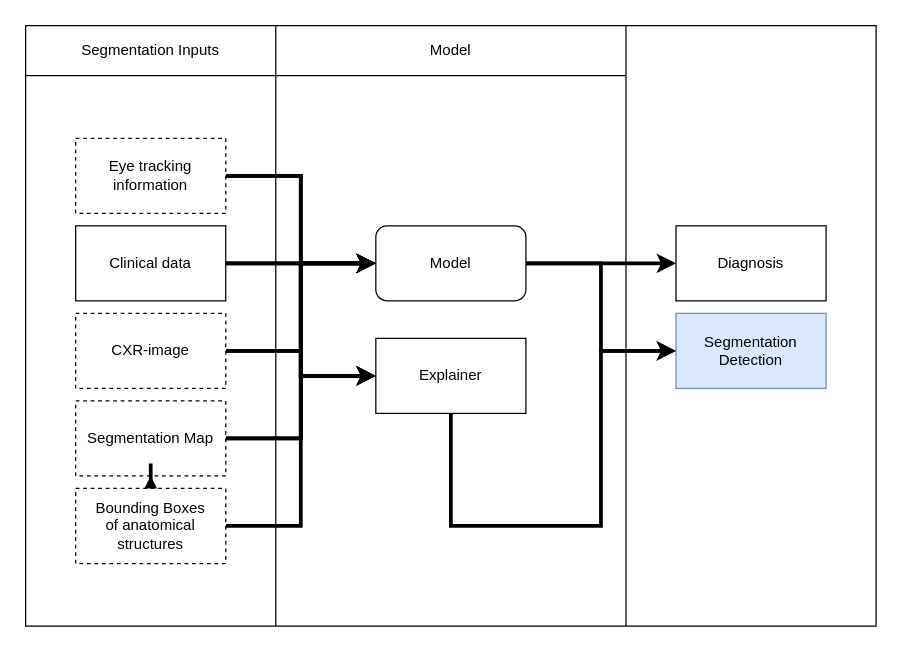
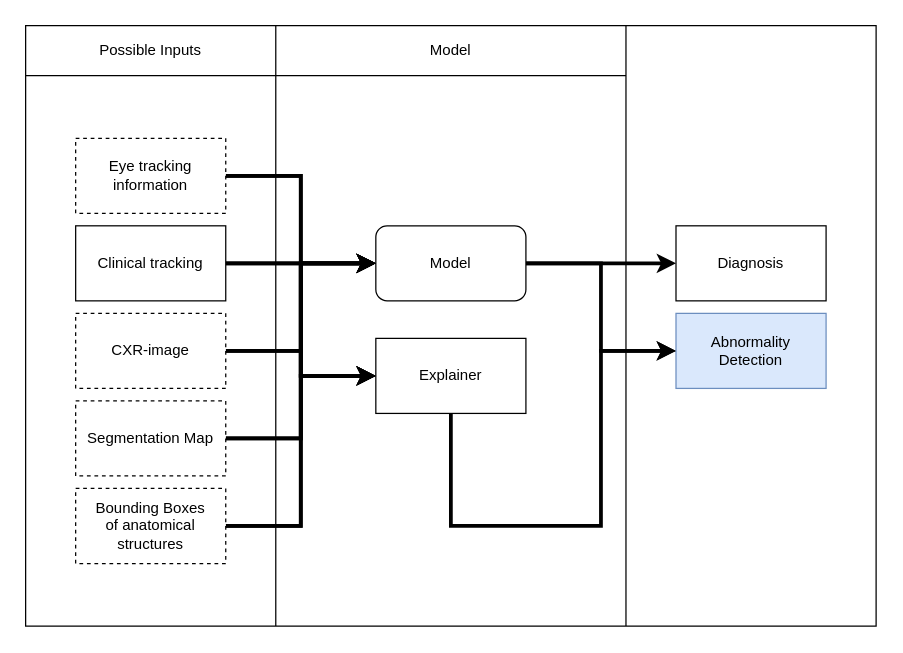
  <mxCell id="0" />
  <mxCell id="1" parent="0" />
  <mxCell id="2" value="" style="shape=table;html=1;whiteSpace=wrap;startSize=0;container=1;collapsible=0;childLayout=tableLayout;" parent="1" vertex="1"><mxGeometry x="20" y="20" width="680" height="480" as="geometry" /></mxCell>
  <mxCell id="3" value="" style="shape=partialRectangle;html=1;whiteSpace=wrap;collapsible=0;dropTarget=0;pointerEvents=0;fillColor=none;top=0;left=0;bottom=0;right=0;points=[[0,0.5],[1,0.5]];portConstraint=eastwest;" parent="2" vertex="1"><mxGeometry width="680" height="40" as="geometry" /></mxCell>
- <mxCell id="4" value="Segmentation Inputs" style="shape=partialRectangle;html=1;whiteSpace=wrap;connectable=0;fillColor=none;top=0;left=0;bottom=0;right=0;overflow=hidden;pointerEvents=1;" parent="3" vertex="1"><mxGeometry width="200" height="40" as="geometry"><mxRectangle width="200" height="40" as="alternateBounds" /></mxGeometry></mxCell>
+ <mxCell id="4" value="Possible Inputs" style="shape=partialRectangle;html=1;whiteSpace=wrap;connectable=0;fillColor=none;top=0;left=0;bottom=0;right=0;overflow=hidden;pointerEvents=1;" parent="3" vertex="1"><mxGeometry width="200" height="40" as="geometry"><mxRectangle width="200" height="40" as="alternateBounds" /></mxGeometry></mxCell>
  <mxCell id="5" value="Model" style="shape=partialRectangle;html=1;whiteSpace=wrap;connectable=0;fillColor=none;top=0;left=0;bottom=0;right=0;overflow=hidden;pointerEvents=1;" parent="3" vertex="1"><mxGeometry x="200" width="280" height="40" as="geometry"><mxRectangle width="280" height="40" as="alternateBounds" /></mxGeometry></mxCell>
  <mxCell id="6" value="" style="shape=partialRectangle;html=1;whiteSpace=wrap;collapsible=0;dropTarget=0;pointerEvents=0;fillColor=none;top=0;left=0;bottom=0;right=0;points=[[0,0.5],[1,0.5]];portConstraint=eastwest;" parent="2" vertex="1"><mxGeometry y="40" width="680" height="440" as="geometry" /></mxCell>
  <mxCell id="7" value="" style="shape=partialRectangle;html=1;whiteSpace=wrap;connectable=0;fillColor=none;top=0;left=0;bottom=0;right=0;overflow=hidden;pointerEvents=1;" parent="6" vertex="1"><mxGeometry width="200" height="440" as="geometry"><mxRectangle width="200" height="440" as="alternateBounds" /></mxGeometry></mxCell>
  <mxCell id="8" value="" style="shape=partialRectangle;html=1;whiteSpace=wrap;connectable=0;fillColor=none;top=0;left=0;bottom=0;right=0;overflow=hidden;pointerEvents=1;strokeColor=none;" parent="6" vertex="1"><mxGeometry x="200" width="280" height="440" as="geometry"><mxRectangle width="280" height="440" as="alternateBounds" /></mxGeometry></mxCell>
  <mxCell id="9" value="" style="shape=partialRectangle;html=1;whiteSpace=wrap;connectable=0;fillColor=none;top=0;left=0;bottom=0;right=0;overflow=hidden;pointerEvents=1;" parent="6" vertex="1"><mxGeometry x="480" width="200" height="440" as="geometry"><mxRectangle width="200" height="440" as="alternateBounds" /></mxGeometry></mxCell>
  <mxCell id="10" style="edgeStyle=orthogonalEdgeStyle;rounded=0;orthogonalLoop=1;jettySize=auto;html=1;strokeWidth=3;" parent="1" source="12" target="22" edge="1"><mxGeometry relative="1" as="geometry" /></mxCell>
  <mxCell id="11" style="edgeStyle=orthogonalEdgeStyle;rounded=0;orthogonalLoop=1;jettySize=auto;html=1;entryX=0;entryY=0.5;entryDx=0;entryDy=0;strokeWidth=3;" parent="1" source="12" target="23" edge="1"><mxGeometry relative="1" as="geometry" /></mxCell>
  <mxCell id="12" value="Model" style="rounded=1;whiteSpace=wrap;html=1;" parent="1" vertex="1"><mxGeometry x="300" y="180" width="120" height="60" as="geometry" /></mxCell>
  <mxCell id="13" style="edgeStyle=orthogonalEdgeStyle;rounded=0;orthogonalLoop=1;jettySize=auto;html=1;exitX=1;exitY=0.5;exitDx=0;exitDy=0;entryX=0;entryY=0.5;entryDx=0;entryDy=0;strokeWidth=3;" parent="1" source="15" target="12" edge="1"><mxGeometry relative="1" as="geometry" /></mxCell>
  <mxCell id="14" style="edgeStyle=orthogonalEdgeStyle;rounded=0;orthogonalLoop=1;jettySize=auto;html=1;entryX=0;entryY=0.5;entryDx=0;entryDy=0;strokeWidth=3;" parent="1" source="15" target="31" edge="1"><mxGeometry relative="1" as="geometry" /></mxCell>
  <mxCell id="15" value="Eye tracking information" style="rounded=0;whiteSpace=wrap;html=1;dashed=1;" parent="1" vertex="1"><mxGeometry x="60" y="110" width="120" height="60" as="geometry" /></mxCell>
  <mxCell id="16" style="edgeStyle=orthogonalEdgeStyle;rounded=0;orthogonalLoop=1;jettySize=auto;html=1;exitX=1;exitY=0.5;exitDx=0;exitDy=0;strokeWidth=3;" parent="1" source="18" edge="1"><mxGeometry relative="1" as="geometry"><mxPoint x="300" y="210" as="targetPoint" /></mxGeometry></mxCell>
  <mxCell id="17" style="edgeStyle=orthogonalEdgeStyle;rounded=0;orthogonalLoop=1;jettySize=auto;html=1;entryX=0;entryY=0.5;entryDx=0;entryDy=0;strokeWidth=3;" parent="1" source="18" target="31" edge="1"><mxGeometry relative="1" as="geometry" /></mxCell>
- <mxCell id="18" value="Clinical data" style="rounded=0;whiteSpace=wrap;html=1;" parent="1" vertex="1"><mxGeometry x="60" y="180" width="120" height="60" as="geometry" /></mxCell>
+ <mxCell id="18" value="Clinical tracking" style="rounded=0;whiteSpace=wrap;html=1;" parent="1" vertex="1"><mxGeometry x="60" y="180" width="120" height="60" as="geometry" /></mxCell>
  <mxCell id="19" style="edgeStyle=orthogonalEdgeStyle;rounded=0;orthogonalLoop=1;jettySize=auto;html=1;exitX=1;exitY=0.5;exitDx=0;exitDy=0;entryX=0;entryY=0.5;entryDx=0;entryDy=0;strokeWidth=3;" parent="1" source="21" target="12" edge="1"><mxGeometry relative="1" as="geometry" /></mxCell>
  <mxCell id="20" style="edgeStyle=orthogonalEdgeStyle;rounded=0;orthogonalLoop=1;jettySize=auto;html=1;strokeWidth=3;" parent="1" source="21" target="31" edge="1"><mxGeometry relative="1" as="geometry" /></mxCell>
  <mxCell id="21" value="CXR-image" style="rounded=0;whiteSpace=wrap;html=1;dashed=1;" parent="1" vertex="1"><mxGeometry x="60" y="250" width="120" height="60" as="geometry" /></mxCell>
  <mxCell id="22" value="Diagnosis" style="rounded=0;whiteSpace=wrap;html=1;" parent="1" vertex="1"><mxGeometry x="540" y="180" width="120" height="60" as="geometry" /></mxCell>
- <mxCell id="23" value="Segmentation &lt;br&gt;Detection" style="rounded=0;whiteSpace=wrap;html=1;fillColor=#dae8fc;strokeColor=#6c8ebf;" parent="1" vertex="1"><mxGeometry x="540" y="250" width="120" height="60" as="geometry" /></mxCell>
+ <mxCell id="23" value="Abnormality &lt;br&gt;Detection" style="rounded=0;whiteSpace=wrap;html=1;fillColor=#dae8fc;strokeColor=#6c8ebf;" parent="1" vertex="1"><mxGeometry x="540" y="250" width="120" height="60" as="geometry" /></mxCell>
  <mxCell id="24" style="edgeStyle=orthogonalEdgeStyle;rounded=0;orthogonalLoop=1;jettySize=auto;html=1;entryX=0;entryY=0.5;entryDx=0;entryDy=0;strokeWidth=3;" parent="1" source="26" target="12" edge="1"><mxGeometry relative="1" as="geometry" /></mxCell>
  <mxCell id="25" style="edgeStyle=orthogonalEdgeStyle;rounded=0;orthogonalLoop=1;jettySize=auto;html=1;entryX=0;entryY=0.5;entryDx=0;entryDy=0;strokeWidth=3;" parent="1" source="26" target="31" edge="1"><mxGeometry relative="1" as="geometry" /></mxCell>
  <mxCell id="26" value="Segmentation Map" style="rounded=0;whiteSpace=wrap;html=1;dashed=1;" parent="1" vertex="1"><mxGeometry x="60" y="320" width="120" height="60" as="geometry" /></mxCell>
  <mxCell id="27" style="edgeStyle=orthogonalEdgeStyle;rounded=0;orthogonalLoop=1;jettySize=auto;html=1;entryX=0;entryY=0.5;entryDx=0;entryDy=0;strokeWidth=3;" parent="1" source="29" target="12" edge="1"><mxGeometry relative="1" as="geometry" /></mxCell>
- <mxCell id="28" style="edgeStyle=orthogonalEdgeStyle;rounded=0;orthogonalLoop=1;jettySize=auto;html=1;strokeWidth=3;" parent="1" source="29" target="26" edge="1"><mxGeometry relative="1" as="geometry" /></mxCell>
+ <mxCell id="28" style="edgeStyle=orthogonalEdgeStyle;rounded=0;orthogonalLoop=1;jettySize=auto;html=1;entryX=0;entryY=0.5;entryDx=0;entryDy=0;strokeWidth=3;" parent="1" source="29" target="31" edge="1"><mxGeometry relative="1" as="geometry" /></mxCell>
  <mxCell id="29" value="Bounding Boxes of&amp;nbsp;anatomical structures" style="rounded=0;whiteSpace=wrap;html=1;dashed=1;" parent="1" vertex="1"><mxGeometry x="60" y="390" width="120" height="60" as="geometry" /></mxCell>
  <mxCell id="30" style="edgeStyle=orthogonalEdgeStyle;rounded=0;orthogonalLoop=1;jettySize=auto;html=1;entryX=0;entryY=0.5;entryDx=0;entryDy=0;strokeWidth=3;" parent="1" source="31" target="23" edge="1"><mxGeometry relative="1" as="geometry"><Array as="points"><mxPoint x="360" y="420" /><mxPoint x="480" y="420" /><mxPoint x="480" y="280" /></Array><mxPoint x="540" y="420" as="targetPoint" /></mxGeometry></mxCell>
  <mxCell id="31" value="Explainer" style="whiteSpace=wrap;html=1;rounded=0;" parent="1" vertex="1"><mxGeometry x="300" y="270" width="120" height="60" as="geometry" /></mxCell>
